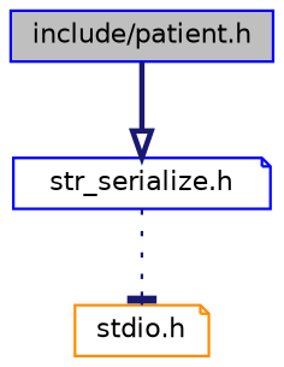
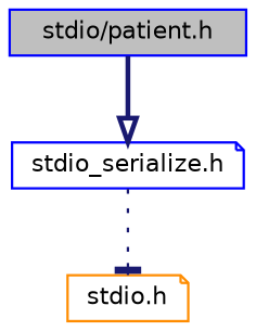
  digraph {
    node [color=blue fillcolor=white fontname=Helvetica fontsize=10 shape=note style=filled]
    edge [color=midnightblue fontname=Helvetica fontsize=10 labelfontname=Helvetica labelfontsize=10]
-   n1 [fillcolor=grey75 fontcolor=black height=0.2 label="include/patient.h" shape=box width=0.4]
-   n2 [height=0.2 label="str_serialize.h" width=0.4]
+   n1 [fillcolor=grey75 fontcolor=black height=0.2 label="stdio/patient.h" shape=box width=0.4]
+   n2 [height=0.2 label="stdio_serialize.h" width=0.4]
    n3 [color=darkorange height=0.2 label="stdio.h" width=0.4]
    n1 -> n2 [arrowhead=onormal style=bold]
    n2 -> n3 [arrowhead=tee style=dotted]
  }
